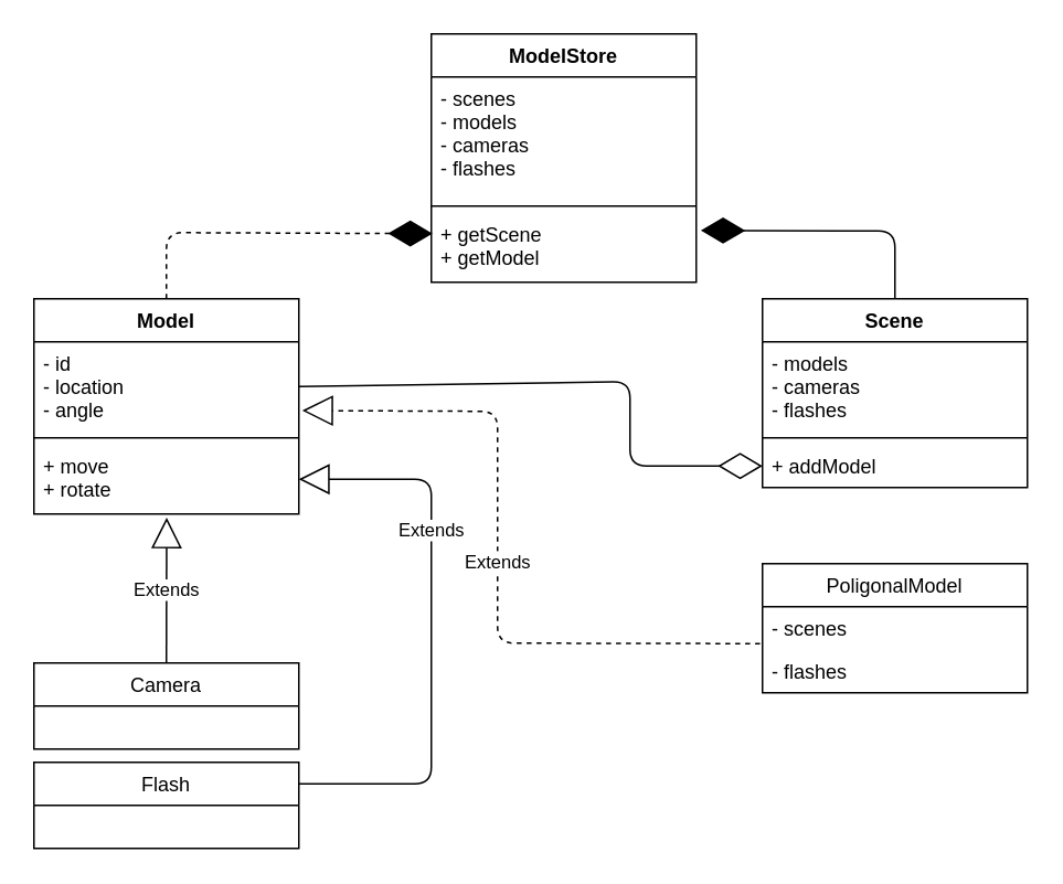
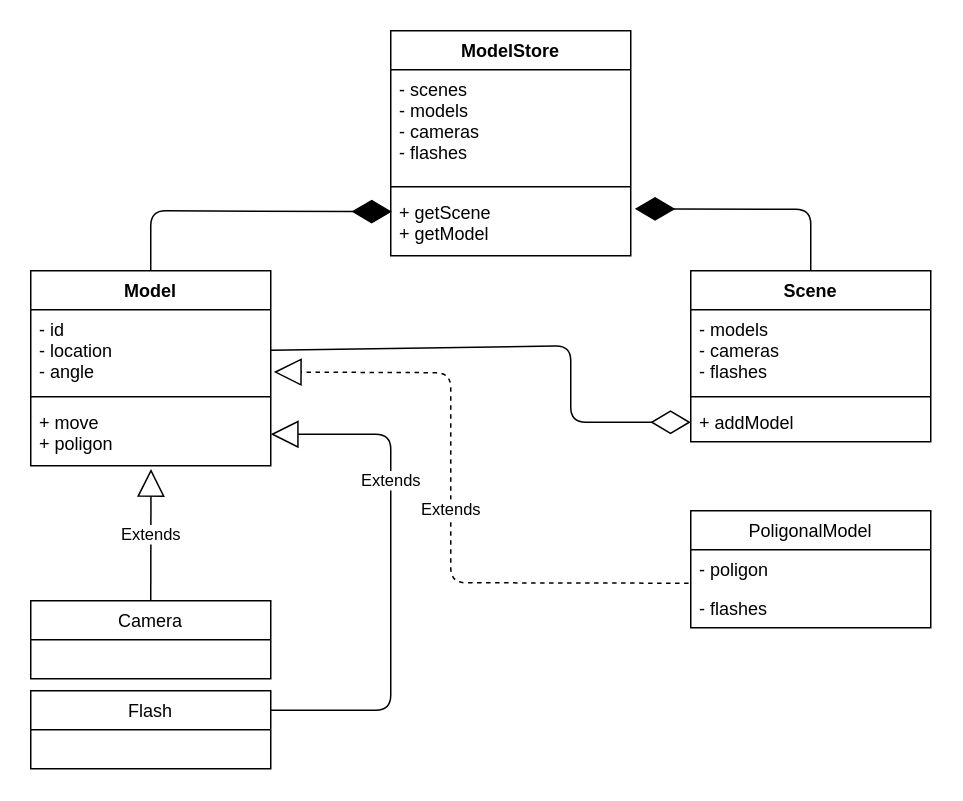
  <mxCell id="0" />
  <mxCell id="1" parent="0" />
  <mxCell id="2" value="ModelStore" style="swimlane;fontStyle=1;align=center;verticalAlign=top;childLayout=stackLayout;horizontal=1;startSize=26;horizontalStack=0;resizeParent=1;resizeParentMax=0;resizeLast=0;collapsible=1;marginBottom=0;" vertex="1" parent="1"><mxGeometry x="260" y="20" width="160" height="150" as="geometry"><mxRectangle x="270" y="170" width="100" height="26" as="alternateBounds" /></mxGeometry></mxCell>
  <mxCell id="3" value="- scenes&#10;- models&#10;- cameras&#10;- flashes" style="text;strokeColor=none;fillColor=none;align=left;verticalAlign=top;spacingLeft=4;spacingRight=4;overflow=hidden;rotatable=0;points=[[0,0.5],[1,0.5]];portConstraint=eastwest;" vertex="1" parent="2"><mxGeometry y="26" width="160" height="74" as="geometry" /></mxCell>
  <mxCell id="4" value="" style="line;strokeWidth=1;fillColor=none;align=left;verticalAlign=middle;spacingTop=-1;spacingLeft=3;spacingRight=3;rotatable=0;labelPosition=right;points=[];portConstraint=eastwest;" vertex="1" parent="2"><mxGeometry y="100" width="160" height="8" as="geometry" /></mxCell>
  <mxCell id="5" value="+ getScene&#10;+ getModel" style="text;strokeColor=none;fillColor=none;align=left;verticalAlign=top;spacingLeft=4;spacingRight=4;overflow=hidden;rotatable=0;points=[[0,0.5],[1,0.5]];portConstraint=eastwest;" vertex="1" parent="2"><mxGeometry y="108" width="160" height="42" as="geometry" /></mxCell>
  <mxCell id="6" value="Model" style="swimlane;fontStyle=1;align=center;verticalAlign=top;childLayout=stackLayout;horizontal=1;startSize=26;horizontalStack=0;resizeParent=1;resizeParentMax=0;resizeLast=0;collapsible=1;marginBottom=0;" vertex="1" parent="1"><mxGeometry x="20" y="180" width="160" height="130" as="geometry" /></mxCell>
  <mxCell id="7" value="- id&#10;- location&#10;- angle" style="text;strokeColor=none;fillColor=none;align=left;verticalAlign=top;spacingLeft=4;spacingRight=4;overflow=hidden;rotatable=0;points=[[0,0.5],[1,0.5]];portConstraint=eastwest;" vertex="1" parent="6"><mxGeometry y="26" width="160" height="54" as="geometry" /></mxCell>
  <mxCell id="8" value="" style="line;strokeWidth=1;fillColor=none;align=left;verticalAlign=middle;spacingTop=-1;spacingLeft=3;spacingRight=3;rotatable=0;labelPosition=right;points=[];portConstraint=eastwest;" vertex="1" parent="6"><mxGeometry y="80" width="160" height="8" as="geometry" /></mxCell>
- <mxCell id="9" value="+ move&#10;+ rotate" style="text;strokeColor=none;fillColor=none;align=left;verticalAlign=top;spacingLeft=4;spacingRight=4;overflow=hidden;rotatable=0;points=[[0,0.5],[1,0.5]];portConstraint=eastwest;" vertex="1" parent="6"><mxGeometry y="88" width="160" height="42" as="geometry" /></mxCell>
- <mxCell id="10" value="" style="endArrow=diamondThin;endFill=1;endSize=24;html=1;exitX=0.5;exitY=0;exitDx=0;exitDy=0;entryX=0.005;entryY=0.301;entryDx=0;entryDy=0;entryPerimeter=0;dashed=1;" edge="1" parent="1" source="6" target="5"><mxGeometry width="160" relative="1" as="geometry"><mxPoint x="250" y="180" as="sourcePoint" /><mxPoint x="410" y="180" as="targetPoint" /><Array as="points"><mxPoint x="100" y="140" /></Array></mxGeometry></mxCell>
+ <mxCell id="9" value="+ move&#10;+ poligon" style="text;strokeColor=none;fillColor=none;align=left;verticalAlign=top;spacingLeft=4;spacingRight=4;overflow=hidden;rotatable=0;points=[[0,0.5],[1,0.5]];portConstraint=eastwest;" vertex="1" parent="6"><mxGeometry y="88" width="160" height="42" as="geometry" /></mxCell>
+ <mxCell id="10" value="" style="endArrow=diamondThin;endFill=1;endSize=24;html=1;exitX=0.5;exitY=0;exitDx=0;exitDy=0;entryX=0.005;entryY=0.301;entryDx=0;entryDy=0;entryPerimeter=0;" edge="1" parent="1" source="6" target="5"><mxGeometry width="160" relative="1" as="geometry"><mxPoint x="250" y="180" as="sourcePoint" /><mxPoint x="410" y="180" as="targetPoint" /><Array as="points"><mxPoint x="100" y="140" /></Array></mxGeometry></mxCell>
  <mxCell id="11" value="Scene" style="swimlane;fontStyle=1;align=center;verticalAlign=top;childLayout=stackLayout;horizontal=1;startSize=26;horizontalStack=0;resizeParent=1;resizeParentMax=0;resizeLast=0;collapsible=1;marginBottom=0;" vertex="1" parent="1"><mxGeometry x="460" y="180" width="160" height="114" as="geometry" /></mxCell>
  <mxCell id="12" value="- models&#10;- cameras&#10;- flashes" style="text;strokeColor=none;fillColor=none;align=left;verticalAlign=top;spacingLeft=4;spacingRight=4;overflow=hidden;rotatable=0;points=[[0,0.5],[1,0.5]];portConstraint=eastwest;" vertex="1" parent="11"><mxGeometry y="26" width="160" height="54" as="geometry" /></mxCell>
  <mxCell id="13" value="" style="line;strokeWidth=1;fillColor=none;align=left;verticalAlign=middle;spacingTop=-1;spacingLeft=3;spacingRight=3;rotatable=0;labelPosition=right;points=[];portConstraint=eastwest;" vertex="1" parent="11"><mxGeometry y="80" width="160" height="8" as="geometry" /></mxCell>
  <mxCell id="14" value="+ addModel" style="text;strokeColor=none;fillColor=none;align=left;verticalAlign=top;spacingLeft=4;spacingRight=4;overflow=hidden;rotatable=0;points=[[0,0.5],[1,0.5]];portConstraint=eastwest;" vertex="1" parent="11"><mxGeometry y="88" width="160" height="26" as="geometry" /></mxCell>
  <mxCell id="15" value="" style="endArrow=diamondThin;endFill=1;endSize=24;html=1;exitX=0.5;exitY=0;exitDx=0;exitDy=0;entryX=1.017;entryY=0.255;entryDx=0;entryDy=0;entryPerimeter=0;" edge="1" parent="1" source="11" target="5"><mxGeometry width="160" relative="1" as="geometry"><mxPoint x="250" y="180" as="sourcePoint" /><mxPoint x="410" y="180" as="targetPoint" /><Array as="points"><mxPoint x="540" y="139" /></Array></mxGeometry></mxCell>
  <mxCell id="16" value="PoligonalModel" style="swimlane;fontStyle=0;childLayout=stackLayout;horizontal=1;startSize=26;fillColor=none;horizontalStack=0;resizeParent=1;resizeParentMax=0;resizeLast=0;collapsible=1;marginBottom=0;" vertex="1" parent="1"><mxGeometry x="460" y="340" width="160" height="78" as="geometry" /></mxCell>
- <mxCell id="17" value="- scenes" style="text;strokeColor=none;fillColor=none;align=left;verticalAlign=top;spacingLeft=4;spacingRight=4;overflow=hidden;rotatable=0;points=[[0,0.5],[1,0.5]];portConstraint=eastwest;" vertex="1" parent="16"><mxGeometry y="26" width="160" height="26" as="geometry" /></mxCell>
+ <mxCell id="17" value="- poligon" style="text;strokeColor=none;fillColor=none;align=left;verticalAlign=top;spacingLeft=4;spacingRight=4;overflow=hidden;rotatable=0;points=[[0,0.5],[1,0.5]];portConstraint=eastwest;" vertex="1" parent="16"><mxGeometry y="26" width="160" height="26" as="geometry" /></mxCell>
  <mxCell id="18" value="- flashes" style="text;strokeColor=none;fillColor=none;align=left;verticalAlign=top;spacingLeft=4;spacingRight=4;overflow=hidden;rotatable=0;points=[[0,0.5],[1,0.5]];portConstraint=eastwest;" vertex="1" parent="16"><mxGeometry y="52" width="160" height="26" as="geometry" /></mxCell>
  <mxCell id="19" value="" style="endArrow=diamondThin;endFill=0;endSize=24;html=1;exitX=1;exitY=0.5;exitDx=0;exitDy=0;entryX=0;entryY=0.5;entryDx=0;entryDy=0;" edge="1" parent="1" source="7" target="14"><mxGeometry width="160" relative="1" as="geometry"><mxPoint x="230" y="300" as="sourcePoint" /><mxPoint x="390" y="300" as="targetPoint" /><Array as="points"><mxPoint x="380" y="230" /><mxPoint x="380" y="281" /></Array></mxGeometry></mxCell>
  <mxCell id="20" value="Extends" style="endArrow=block;endSize=16;endFill=0;html=1;exitX=-0.009;exitY=0.858;exitDx=0;exitDy=0;exitPerimeter=0;entryX=1.013;entryY=0.769;entryDx=0;entryDy=0;entryPerimeter=0;dashed=1;" edge="1" parent="1" source="17" target="7"><mxGeometry width="160" relative="1" as="geometry"><mxPoint x="230" y="300" as="sourcePoint" /><mxPoint x="390" y="300" as="targetPoint" /><Array as="points"><mxPoint x="300" y="388" /><mxPoint x="300" y="248" /></Array></mxGeometry></mxCell>
  <mxCell id="21" value="Camera" style="swimlane;fontStyle=0;childLayout=stackLayout;horizontal=1;startSize=26;fillColor=none;horizontalStack=0;resizeParent=1;resizeParentMax=0;resizeLast=0;collapsible=1;marginBottom=0;" vertex="1" parent="1"><mxGeometry x="20" y="400" width="160" height="52" as="geometry"><mxRectangle x="40" width="160" height="26" as="alternateBounds" /></mxGeometry></mxCell>
  <mxCell id="22" value="Extends" style="endArrow=block;endSize=16;endFill=0;html=1;exitX=0.5;exitY=0;exitDx=0;exitDy=0;entryX=0.501;entryY=1.051;entryDx=0;entryDy=0;entryPerimeter=0;" edge="1" parent="1" source="21" target="9"><mxGeometry width="160" relative="1" as="geometry"><mxPoint x="230" y="300" as="sourcePoint" /><mxPoint x="390" y="300" as="targetPoint" /></mxGeometry></mxCell>
  <mxCell id="23" value="Flash" style="swimlane;fontStyle=0;childLayout=stackLayout;horizontal=1;startSize=26;fillColor=none;horizontalStack=0;resizeParent=1;resizeParentMax=0;resizeLast=0;collapsible=1;marginBottom=0;" vertex="1" parent="1"><mxGeometry x="20" y="460" width="160" height="52" as="geometry"><mxRectangle x="40" y="40" width="160" height="26" as="alternateBounds" /></mxGeometry></mxCell>
  <mxCell id="24" value="Extends" style="endArrow=block;endSize=16;endFill=0;html=1;exitX=1;exitY=0.25;exitDx=0;exitDy=0;entryX=1;entryY=0.5;entryDx=0;entryDy=0;" edge="1" parent="1" source="23" target="9"><mxGeometry x="0.355" width="160" relative="1" as="geometry"><mxPoint x="230" as="sourcePoint" y="380" /><mxPoint x="390" as="targetPoint" y="380" /><Array as="points"><mxPoint x="260" y="473" /><mxPoint x="260" y="289" /></Array><mxPoint as="offset" /></mxGeometry></mxCell>
